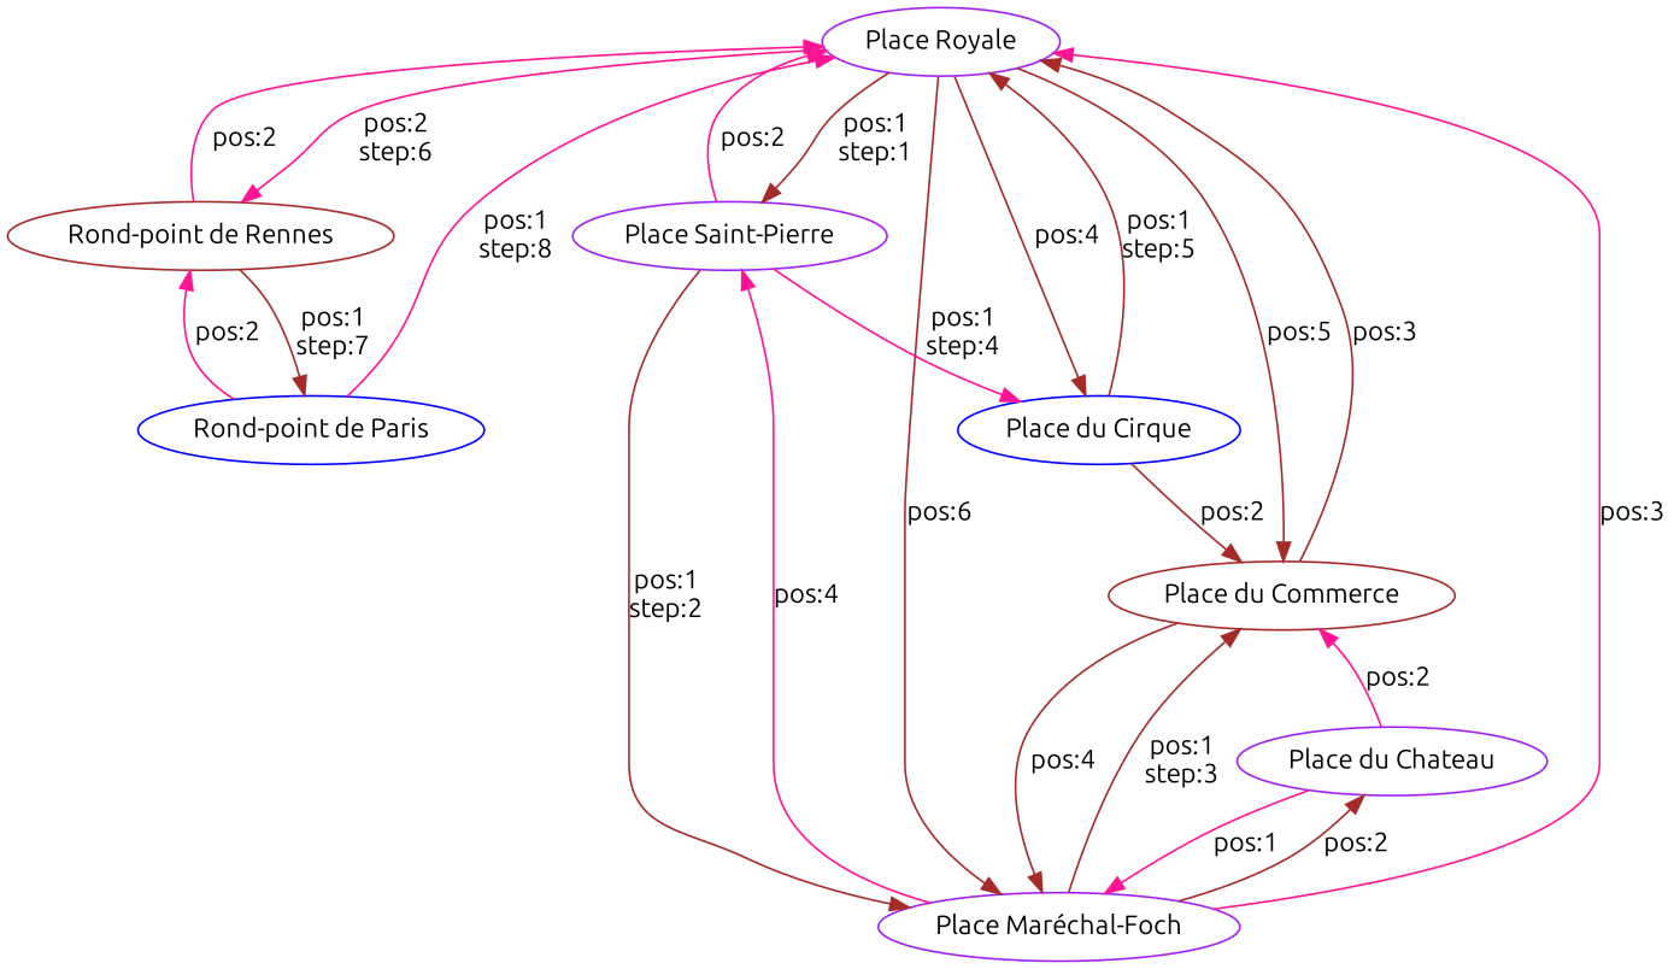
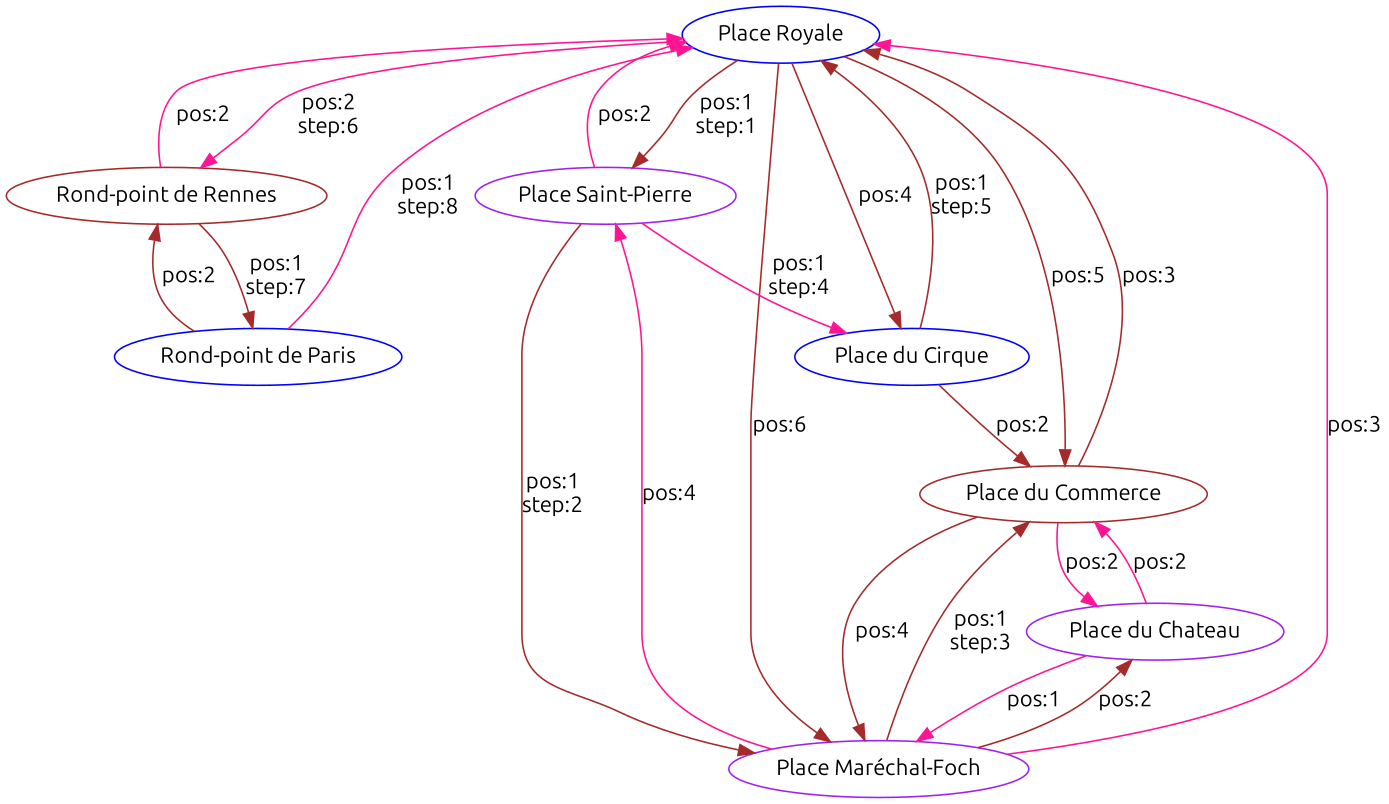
  digraph {
    fontname=Ubuntu
    node [color=blue fontname=Ubuntu]
    edge [color=brown fontname=Ubuntu]
-   n1 [color=purple label="Place Royale"]
+   n1 [label="Place Royale"]
    n2 [color=brown label="Rond-point de Rennes"]
    n3 [color=purple label="Place Saint-Pierre"]
    n4 [color=purple label="Place Maréchal-Foch"]
    n5 [color=brown label="Place du Commerce"]
    n6 [label="Place du Cirque"]
    n7 [label="Rond-point de Paris"]
    n8 [color=purple label="Place du Chateau"]
    n1 -> n2 [color=deeppink label="pos:2\nstep:6\n"]
    n1 -> n3 [label="pos:1\nstep:1\n"]
    n1 -> n4 [label="pos:6\n"]
    n1 -> n5 [label="pos:5\n"]
    n1 -> n6 [label="pos:4\n"]
    n2 -> n1 [color=deeppink label="pos:2\n"]
    n2 -> n7 [label="pos:1\nstep:7\n"]
    n3 -> n1 [color=deeppink label="pos:2\n"]
    n3 -> n4 [label="pos:1\nstep:2\n"]
    n3 -> n6 [color=deeppink label="pos:1\nstep:4\n"]
    n4 -> n1 [color=deeppink label="pos:3\n"]
    n4 -> n3 [color=deeppink label="pos:4\n"]
    n4 -> n5 [label="pos:1\nstep:3\n"]
    n4 -> n8 [label="pos:2\n"]
    n5 -> n1 [label="pos:3\n"]
    n5 -> n4 [label="pos:4\n"]
+   n5 -> n8 [color=deeppink label="pos:2\n"]
    n6 -> n1 [label="pos:1\nstep:5\n"]
    n6 -> n5 [label="pos:2\n"]
    n7 -> n1 [color=deeppink label="pos:1\nstep:8\n"]
-   n7 -> n2 [color=deeppink label="pos:2\n"]
+   n7 -> n2 [label="pos:2\n"]
    n8 -> n4 [color=deeppink label="pos:1\n"]
    n8 -> n5 [color=deeppink label="pos:2\n"]
  }
